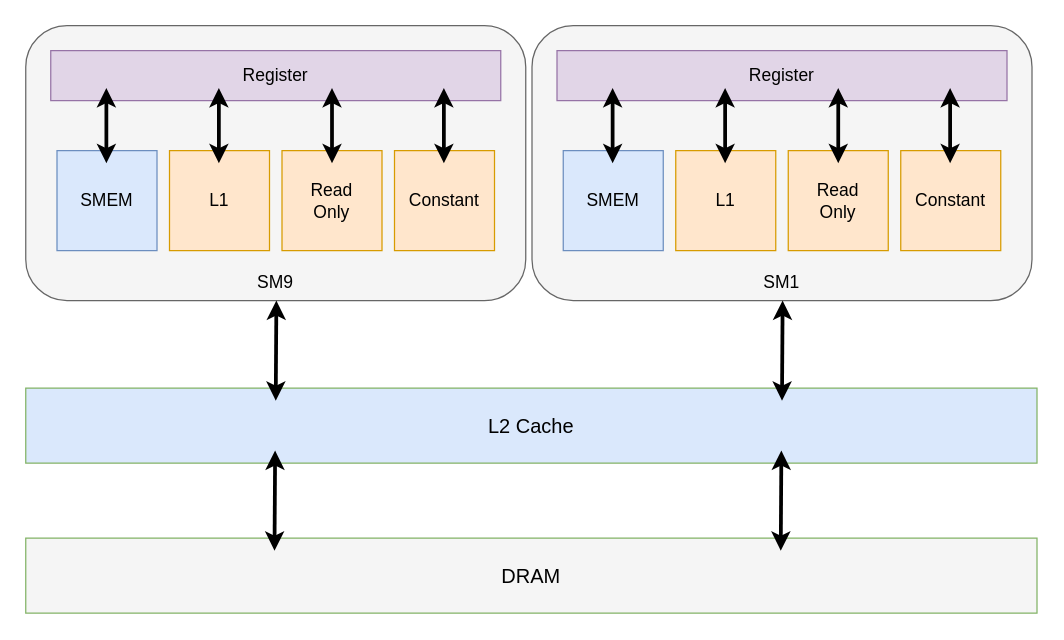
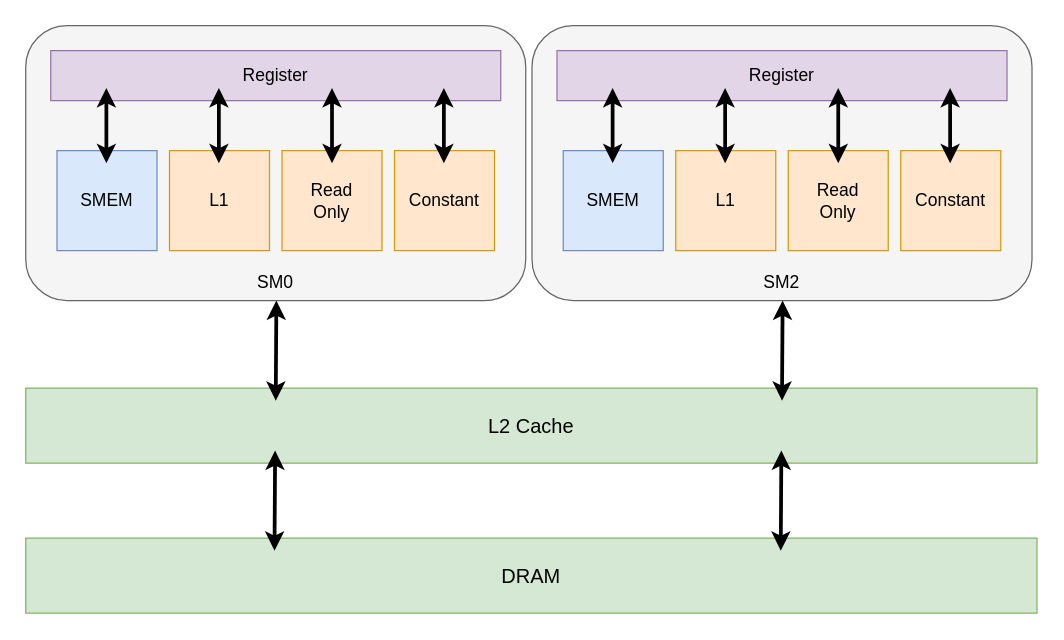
  <mxCell id="0" />
  <mxCell id="1" parent="0" />
  <mxCell id="2" value="" style="group" vertex="1" connectable="0" parent="1"><mxGeometry x="20" y="20" width="400" height="220" as="geometry" /></mxCell>
  <mxCell id="3" value="" style="rounded=1;whiteSpace=wrap;html=1;fillColor=#f5f5f5;fontSize=14;strokeColor=#666666;fontColor=#333333;" vertex="1" parent="2"><mxGeometry width="400" height="220" as="geometry" /></mxCell>
  <mxCell id="4" value="Register" style="rounded=0;whiteSpace=wrap;html=1;fillColor=#e1d5e7;strokeColor=#9673a6;fontSize=14;" vertex="1" parent="2"><mxGeometry x="20" y="20" width="360" height="40" as="geometry" /></mxCell>
  <mxCell id="5" value="SMEM" style="whiteSpace=wrap;html=1;aspect=fixed;fillColor=#dae8fc;strokeColor=#6c8ebf;fontSize=14;" vertex="1" parent="2"><mxGeometry x="25" y="100" width="80" height="80" as="geometry" /></mxCell>
  <mxCell id="6" value="L1" style="whiteSpace=wrap;html=1;aspect=fixed;fillColor=#ffe6cc;strokeColor=#d79b00;fontSize=14;" vertex="1" parent="2"><mxGeometry x="115" y="100" width="80" height="80" as="geometry" /></mxCell>
  <mxCell id="7" value="Read&lt;br style=&quot;font-size: 14px;&quot;&gt;Only" style="whiteSpace=wrap;html=1;aspect=fixed;fillColor=#ffe6cc;strokeColor=#d79b00;fontSize=14;" vertex="1" parent="2"><mxGeometry x="205" y="100" width="80" height="80" as="geometry" /></mxCell>
  <mxCell id="8" value="Constant" style="whiteSpace=wrap;html=1;aspect=fixed;fillColor=#ffe6cc;strokeColor=#d79b00;fontSize=14;" vertex="1" parent="2"><mxGeometry x="295" y="100" width="80" height="80" as="geometry" /></mxCell>
  <mxCell id="9" value="" style="endArrow=classic;startArrow=classic;html=1;strokeWidth=3;fontSize=14;" edge="1" parent="2"><mxGeometry width="50" height="50" relative="1" as="geometry"><mxPoint x="64.5" y="110" as="sourcePoint" /><mxPoint x="64.5" y="50" as="targetPoint" /></mxGeometry></mxCell>
  <mxCell id="10" value="" style="endArrow=classic;startArrow=classic;html=1;strokeWidth=3;fontSize=14;" edge="1" parent="2"><mxGeometry width="50" height="50" relative="1" as="geometry"><mxPoint x="154.5" y="110" as="sourcePoint" /><mxPoint x="154.5" y="50" as="targetPoint" /></mxGeometry></mxCell>
  <mxCell id="11" value="" style="endArrow=classic;startArrow=classic;html=1;strokeWidth=3;fontSize=14;" edge="1" parent="2"><mxGeometry width="50" height="50" relative="1" as="geometry"><mxPoint x="245" y="110" as="sourcePoint" /><mxPoint x="245" y="50" as="targetPoint" /></mxGeometry></mxCell>
  <mxCell id="12" value="" style="endArrow=classic;startArrow=classic;html=1;strokeWidth=3;fontSize=14;" edge="1" parent="2"><mxGeometry width="50" height="50" relative="1" as="geometry"><mxPoint x="334.5" y="110" as="sourcePoint" /><mxPoint x="334.5" y="50" as="targetPoint" /></mxGeometry></mxCell>
- <mxCell id="13" value="SM9" style="text;html=1;strokeColor=none;fillColor=none;align=center;verticalAlign=middle;whiteSpace=wrap;rounded=0;fontSize=14;" vertex="1" parent="2"><mxGeometry x="125" y="190" width="150" height="30" as="geometry" /></mxCell>
+ <mxCell id="13" value="SM0" style="text;html=1;strokeColor=none;fillColor=none;align=center;verticalAlign=middle;whiteSpace=wrap;rounded=0;fontSize=14;" vertex="1" parent="2"><mxGeometry x="125" y="190" width="150" height="30" as="geometry" /></mxCell>
  <mxCell id="14" value="" style="group" vertex="1" connectable="0" parent="1"><mxGeometry x="425" y="20" width="400" height="220" as="geometry" /></mxCell>
  <mxCell id="15" value="" style="rounded=1;whiteSpace=wrap;html=1;fillColor=#f5f5f5;fontSize=14;strokeColor=#666666;fontColor=#333333;" vertex="1" parent="14"><mxGeometry width="400" height="220" as="geometry" /></mxCell>
  <mxCell id="16" value="Register" style="rounded=0;whiteSpace=wrap;html=1;fillColor=#e1d5e7;strokeColor=#9673a6;fontSize=14;" vertex="1" parent="14"><mxGeometry x="20" y="20" width="360" height="40" as="geometry" /></mxCell>
  <mxCell id="17" value="SMEM" style="whiteSpace=wrap;html=1;aspect=fixed;fillColor=#dae8fc;strokeColor=#6c8ebf;fontSize=14;" vertex="1" parent="14"><mxGeometry x="25" y="100" width="80" height="80" as="geometry" /></mxCell>
  <mxCell id="18" value="L1" style="whiteSpace=wrap;html=1;aspect=fixed;fillColor=#ffe6cc;strokeColor=#d79b00;fontSize=14;" vertex="1" parent="14"><mxGeometry x="115" y="100" width="80" height="80" as="geometry" /></mxCell>
  <mxCell id="19" value="Read&lt;br style=&quot;font-size: 14px;&quot;&gt;Only" style="whiteSpace=wrap;html=1;aspect=fixed;fillColor=#ffe6cc;strokeColor=#d79b00;fontSize=14;" vertex="1" parent="14"><mxGeometry x="205" y="100" width="80" height="80" as="geometry" /></mxCell>
  <mxCell id="20" value="Constant" style="whiteSpace=wrap;html=1;aspect=fixed;fillColor=#ffe6cc;strokeColor=#d79b00;fontSize=14;" vertex="1" parent="14"><mxGeometry x="295" y="100" width="80" height="80" as="geometry" /></mxCell>
  <mxCell id="21" value="" style="endArrow=classic;startArrow=classic;html=1;strokeWidth=3;fontSize=14;" edge="1" parent="14"><mxGeometry width="50" height="50" relative="1" as="geometry"><mxPoint x="64.5" y="110" as="sourcePoint" /><mxPoint x="64.5" y="50" as="targetPoint" /></mxGeometry></mxCell>
  <mxCell id="22" value="" style="endArrow=classic;startArrow=classic;html=1;strokeWidth=3;fontSize=14;" edge="1" parent="14"><mxGeometry width="50" height="50" relative="1" as="geometry"><mxPoint x="154.5" y="110" as="sourcePoint" /><mxPoint x="154.5" y="50" as="targetPoint" /></mxGeometry></mxCell>
  <mxCell id="23" value="" style="endArrow=classic;startArrow=classic;html=1;strokeWidth=3;fontSize=14;" edge="1" parent="14"><mxGeometry width="50" height="50" relative="1" as="geometry"><mxPoint x="245" y="110" as="sourcePoint" /><mxPoint x="245" y="50" as="targetPoint" /></mxGeometry></mxCell>
  <mxCell id="24" value="" style="endArrow=classic;startArrow=classic;html=1;strokeWidth=3;fontSize=14;" edge="1" parent="14"><mxGeometry width="50" height="50" relative="1" as="geometry"><mxPoint x="334.5" y="110" as="sourcePoint" /><mxPoint x="334.5" y="50" as="targetPoint" /></mxGeometry></mxCell>
- <mxCell id="25" value="SM1" style="text;html=1;strokeColor=none;fillColor=none;align=center;verticalAlign=middle;whiteSpace=wrap;rounded=0;fontSize=14;" vertex="1" parent="14"><mxGeometry x="125" y="190" width="150" height="30" as="geometry" /></mxCell>
- <mxCell id="26" value="L2 Cache" style="rounded=0;whiteSpace=wrap;html=1;fillColor=#dae8fc;fontSize=16;strokeColor=#82b366;" vertex="1" parent="1"><mxGeometry x="20" y="310" width="809" height="60" as="geometry" /></mxCell>
- <mxCell id="27" value="DRAM" style="rounded=0;whiteSpace=wrap;html=1;fillColor=#f5f5f5;fontSize=16;strokeColor=#82b366;" vertex="1" parent="1"><mxGeometry x="20" y="430" width="809" height="60" as="geometry" /></mxCell>
+ <mxCell id="25" value="SM2" style="text;html=1;strokeColor=none;fillColor=none;align=center;verticalAlign=middle;whiteSpace=wrap;rounded=0;fontSize=14;" vertex="1" parent="14"><mxGeometry x="125" y="190" width="150" height="30" as="geometry" /></mxCell>
+ <mxCell id="26" value="L2 Cache" style="rounded=0;whiteSpace=wrap;html=1;fillColor=#d5e8d4;fontSize=16;strokeColor=#82b366;" vertex="1" parent="1"><mxGeometry x="20" y="310" width="809" height="60" as="geometry" /></mxCell>
+ <mxCell id="27" value="DRAM" style="rounded=0;whiteSpace=wrap;html=1;fillColor=#d5e8d4;fontSize=16;strokeColor=#82b366;" vertex="1" parent="1"><mxGeometry x="20" y="430" width="809" height="60" as="geometry" /></mxCell>
  <mxCell id="28" value="" style="endArrow=classic;startArrow=classic;html=1;strokeWidth=3;fontSize=16;" edge="1" parent="1"><mxGeometry width="50" height="50" relative="1" as="geometry"><mxPoint x="220" y="320" as="sourcePoint" /><mxPoint x="220.5" y="240" as="targetPoint" /></mxGeometry></mxCell>
  <mxCell id="29" value="" style="endArrow=classic;startArrow=classic;html=1;strokeWidth=3;fontSize=16;" edge="1" parent="1"><mxGeometry width="50" height="50" relative="1" as="geometry"><mxPoint x="625" y="320" as="sourcePoint" /><mxPoint x="625.5" y="240" as="targetPoint" /></mxGeometry></mxCell>
  <mxCell id="30" value="" style="endArrow=classic;startArrow=classic;html=1;strokeWidth=3;fontSize=16;" edge="1" parent="1"><mxGeometry width="50" height="50" relative="1" as="geometry"><mxPoint x="219" y="440" as="sourcePoint" /><mxPoint x="219.5" y="360" as="targetPoint" /></mxGeometry></mxCell>
  <mxCell id="31" value="" style="endArrow=classic;startArrow=classic;html=1;strokeWidth=3;fontSize=16;" edge="1" parent="1"><mxGeometry width="50" height="50" relative="1" as="geometry"><mxPoint x="624" y="440" as="sourcePoint" /><mxPoint x="624.5" y="360" as="targetPoint" /></mxGeometry></mxCell>
